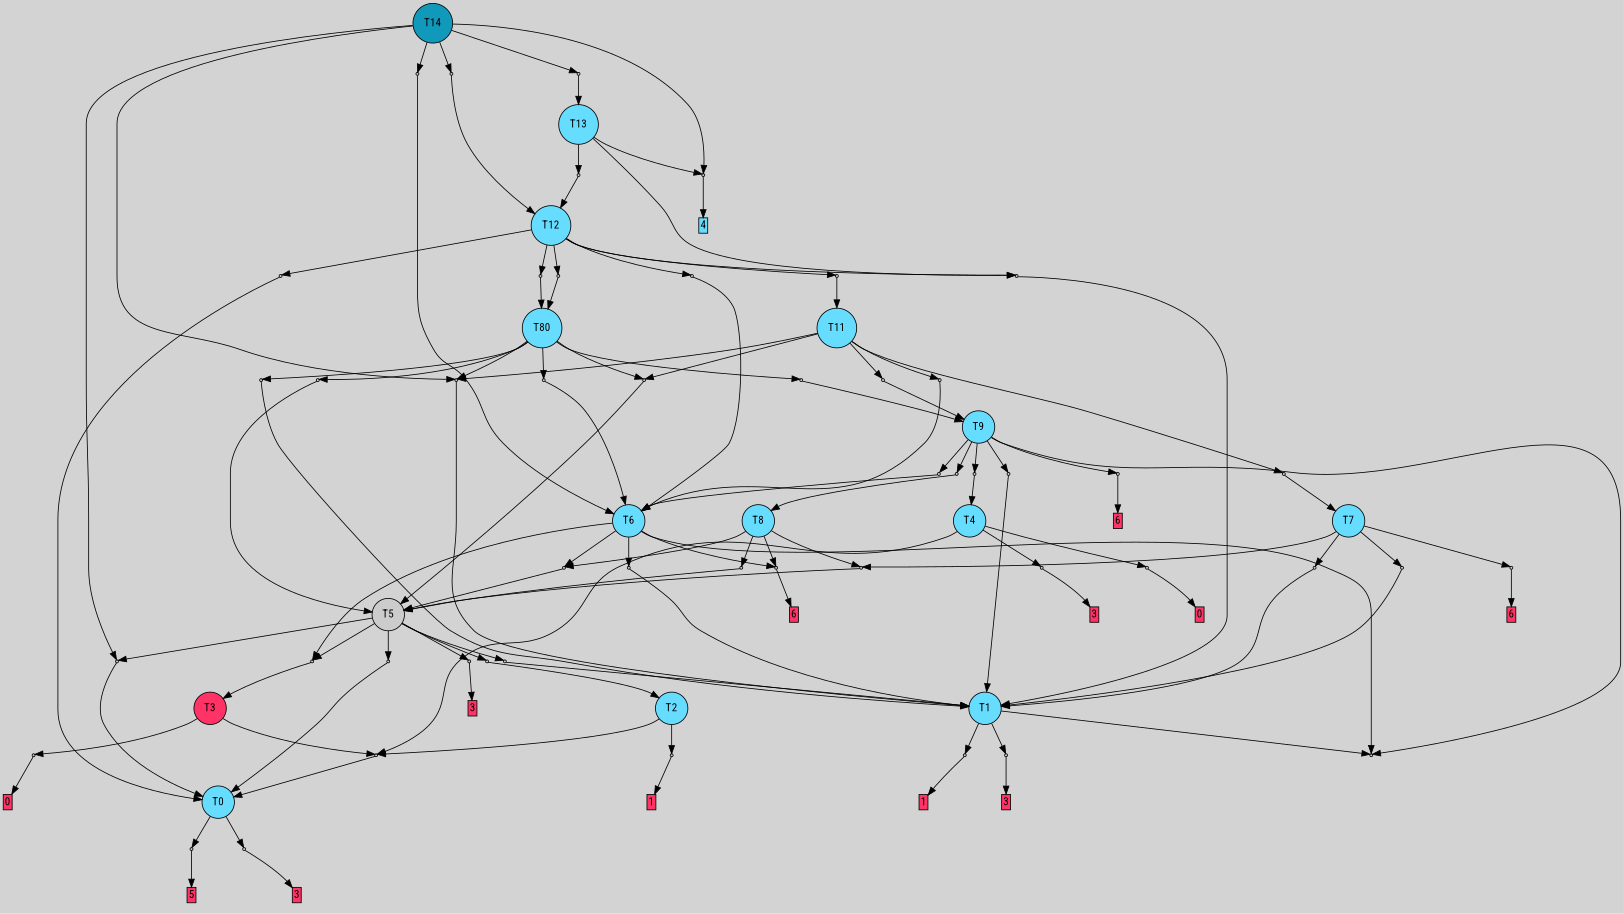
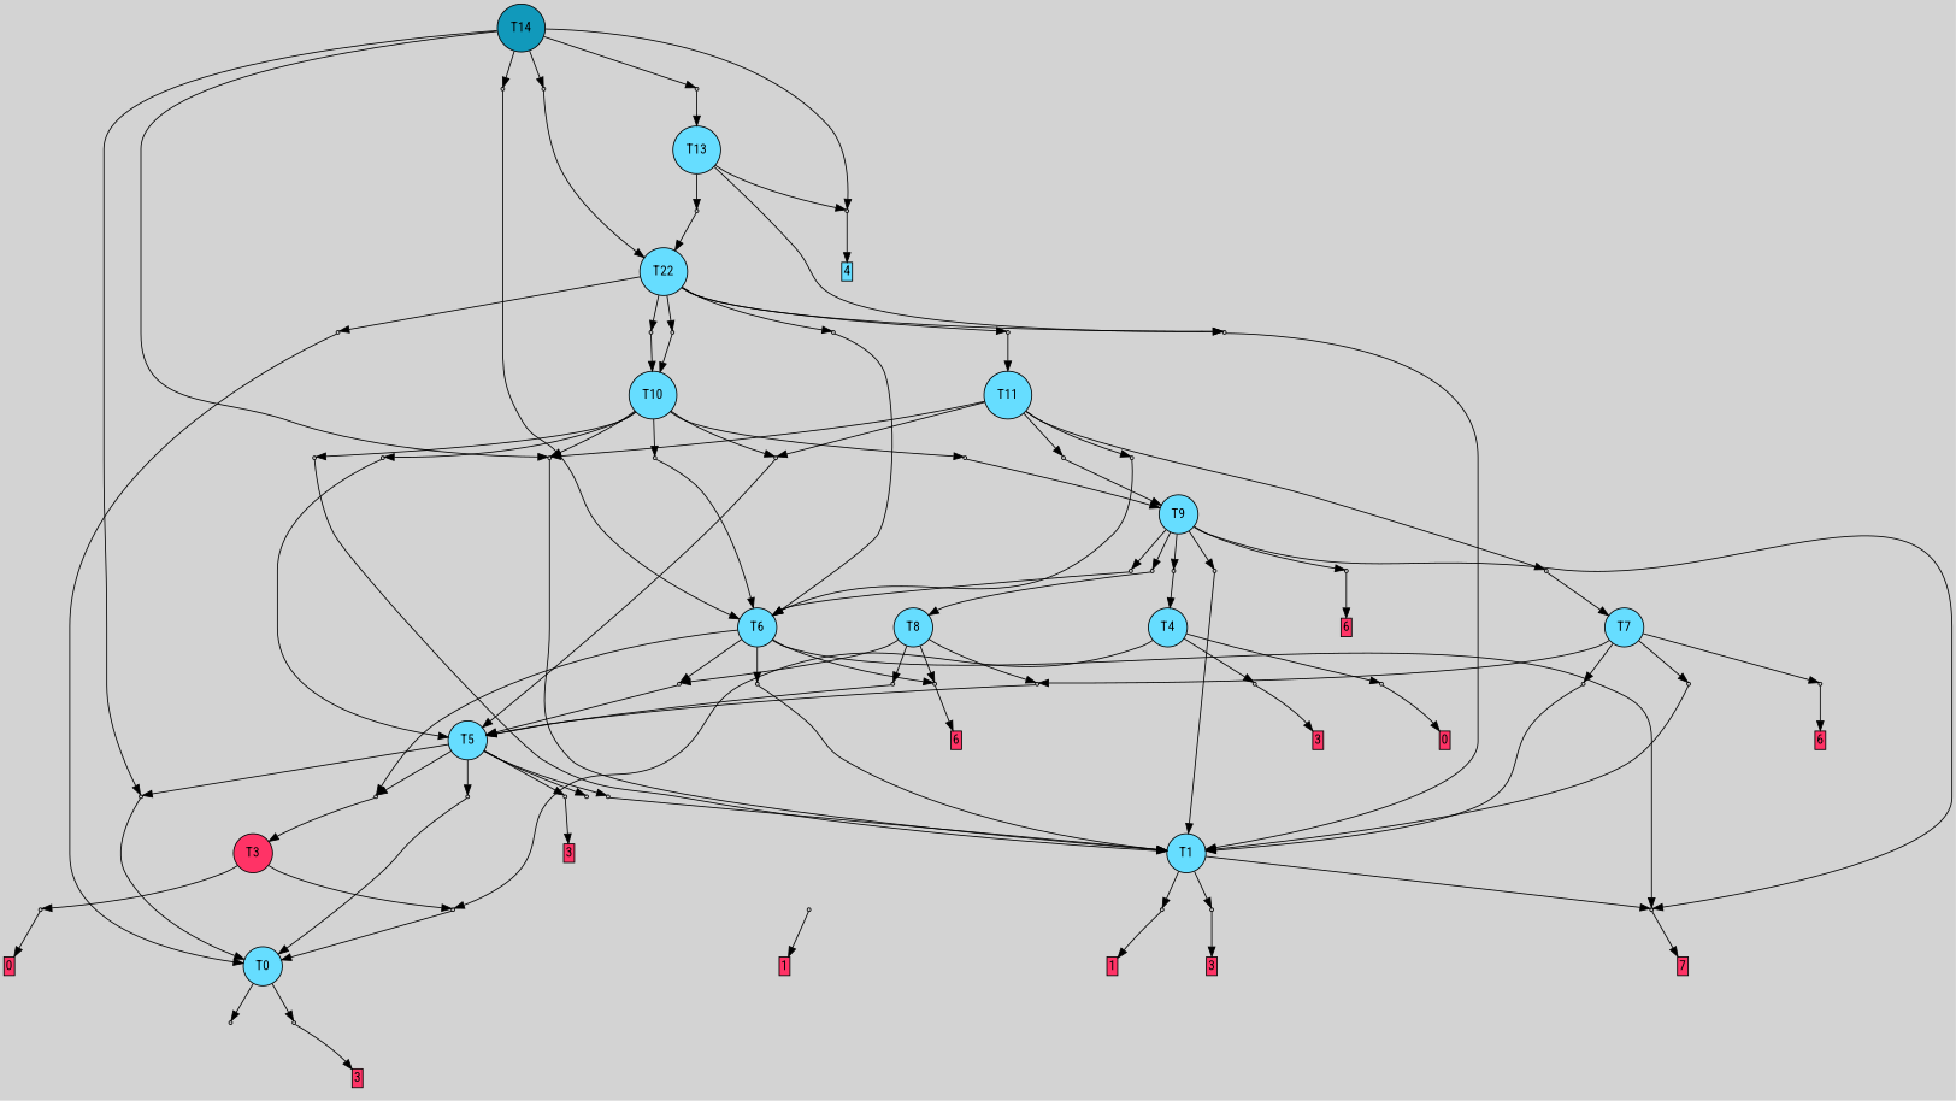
  digraph {
    bgcolor=lightgray
    fontname="Roboto Condensed"
    node [fontname="Roboto Condensed" shape=box style=filled]
    edge [fontname="Roboto Condensed"]
    T14 [fillcolor="#1199bb" shape=circle]
    P15 [fillcolor="#cccccc" shape=point]
    P32 [fillcolor="#cccccc" shape=point]
    P45 [fillcolor="#cccccc" shape=point]
    P46 [fillcolor="#cccccc" shape=point]
    P47 [fillcolor="#cccccc" shape=point]
    P48 [fillcolor="#cccccc" shape=point]
    T0 [fillcolor="#66ddff" shape=circle]
    P0 [fillcolor="#cccccc" shape=point]
    P1 [fillcolor="#cccccc" shape=point]
    n11 [label="0|3&0|0#0|6&#92;n5|0&0|3#1|4&#92;n" style=invis]
-   n12 [fillcolor="#ff3366" height=0 label=5 margin=0.03 width=0]
    n13 [label="1|0&2|5#0|6&#92;n" style=invis]
    n14 [fillcolor="#ff3366" height=0 label=3 margin=0.03 width=0]
    T1 [fillcolor="#66ddff" shape=circle]
    P2 [fillcolor="#cccccc" shape=point]
    P3 [fillcolor="#cccccc" shape=point]
    P4 [fillcolor="#cccccc" shape=point]
    n19 [label="3|0&2|5#0|5&#92;n" style=invis]
    n20 [fillcolor="#ff3366" height=0 label=3 margin=0.03 width=0]
    n21 [label="4|0&2|7#2|4&#92;n" style=invis]
+   n22 [fillcolor="#ff3366" height=0 label=7 margin=0.03 width=0]
    I4 [style=invis]
    n24 [fillcolor="#ff3366" height=0 label=1 margin=0.03 width=0]
-   T2 [fillcolor="#66ddff" shape=circle]
    P5 [fillcolor="#cccccc" shape=point]
    P6 [fillcolor="#cccccc" shape=point]
    n28 [label="4|0&2|7#2|4&#92;n" style=invis]
    I6 [style=invis]
    n30 [fillcolor="#ff3366" height=0 label=1 margin=0.03 width=0]
    T3 [fillcolor="#ff3366" shape=circle]
    P7 [fillcolor="#cccccc" shape=point]
    n33 [label="0|0&3|1#1|4&#92;n" style=invis]
    n34 [fillcolor="#ff3366" height=0 label=0 margin=0.03 width=0]
    T4 [fillcolor="#66ddff" shape=circle]
    P8 [fillcolor="#cccccc" shape=point]
    P9 [fillcolor="#cccccc" shape=point]
    n38 [label="3|0&2|5#0|5&#92;n" style=invis]
    n39 [fillcolor="#ff3366" height=0 label=3 margin=0.03 width=0]
    n40 [label="6|0&4|5#3|3&#92;n" style=invis]
    n41 [fillcolor="#ff3366" height=0 label=0 margin=0.03 width=0]
-   T5 [fillcolor="#cccccc" shape=circle]
+   T5 [fillcolor="#66ddff" shape=circle]
    P10 [fillcolor="#cccccc" shape=point]
    P11 [fillcolor="#cccccc" shape=point]
    P12 [fillcolor="#cccccc" shape=point]
    P13 [fillcolor="#cccccc" shape=point]
    P14 [fillcolor="#cccccc" shape=point]
    n48 [label="8|3&1|0#4|6&#92;n4|0&4|1#0|3&#92;n" style=invis]
    n49 [label="3|0&2|5#0|5&#92;n" style=invis]
    n50 [fillcolor="#ff3366" height=0 label=3 margin=0.03 width=0]
    n51 [label="1|0&2|0#0|6&#92;n" style=invis]
    n52 [label="8|0&2|7#2|4&#92;n" style=invis]
    n53 [label="1|0&2|5#1|6&#92;n" style=invis]
    n54 [label="2|0&2|5#1|6&#92;n" style=invis]
    T6 [fillcolor="#66ddff" shape=circle]
    P16 [fillcolor="#cccccc" shape=point]
    P17 [fillcolor="#cccccc" shape=point]
    P18 [fillcolor="#cccccc" shape=point]
    n59 [label="3|0&2|3#2|4&#92;n" style=invis]
    n60 [label="2|2&4|2#2|2&#92;n4|0&0|2#2|2&#92;n" style=invis]
    n61 [label="3|1&2|7#2|5&#92;n2|0&0|1#1|6&#92;n" style=invis]
    n62 [fillcolor="#ff3366" height=0 label=6 margin=0.03 width=0]
    T7 [fillcolor="#66ddff" shape=circle]
    P19 [fillcolor="#cccccc" shape=point]
    P20 [fillcolor="#cccccc" shape=point]
    P21 [fillcolor="#cccccc" shape=point]
    P22 [fillcolor="#cccccc" shape=point]
    n68 [label="3|0&2|3#2|4&#92;n" style=invis]
    n69 [label="1|0&2|3#1|6&#92;n" style=invis]
    n70 [label="2|2&4|6#2|2&#92;n4|0&0|2#2|2&#92;n" style=invis]
    n71 [label="3|1&2|7#2|5&#92;n2|0&0|1#1|6&#92;n" style=invis]
    n72 [fillcolor="#ff3366" height=0 label=6 margin=0.03 width=0]
    T8 [fillcolor="#66ddff" shape=circle]
    P23 [fillcolor="#cccccc" shape=point]
    n75 [label="1|2&1|6#4|1&#92;n4|0&0|2#2|4&#92;n" style=invis]
    T9 [fillcolor="#66ddff" shape=circle]
    P24 [fillcolor="#cccccc" shape=point]
    P25 [fillcolor="#cccccc" shape=point]
    P26 [fillcolor="#cccccc" shape=point]
    P27 [fillcolor="#cccccc" shape=point]
    P28 [fillcolor="#cccccc" shape=point]
    n82 [label="3|0&2|6#0|1&#92;n" style=invis]
    n83 [label="2|0&2|4#2|0&#92;n" style=invis]
    n84 [label="3|0&2|3#2|4&#92;n" style=invis]
    n85 [label="3|1&2|7#2|5&#92;n2|0&0|1#1|1&#92;n" style=invis]
    n86 [fillcolor="#ff3366" height=0 label=6 margin=0.03 width=0]
    n87 [label="0|0&4|2#4|3&#92;n" style=invis]
-   T10 [fillcolor="#66ddff" shape=circle label=T80]
+   T10 [fillcolor="#66ddff" shape=circle]
    P29 [fillcolor="#cccccc" shape=point]
    P30 [fillcolor="#cccccc" shape=point]
    P31 [fillcolor="#cccccc" shape=point]
    P33 [fillcolor="#cccccc" shape=point]
    P34 [fillcolor="#cccccc" shape=point]
    n94 [label="4|0&4|0#2|2&#92;n" style=invis]
    n95 [label="1|2&0|5#4|7&#92;n4|0&0|2#2|2&#92;n" style=invis]
    n96 [label="2|0&2|5#3|6&#92;n" style=invis]
    n97 [label="3|0&2|3#2|4&#92;n" style=invis]
    n98 [label="3|0&4|3#2|4&#92;n" style=invis]
    n99 [label="1|2&2|5#4|7&#92;n4|0&0|2#2|2&#92;n" style=invis]
    T11 [fillcolor="#66ddff" shape=circle]
    P35 [fillcolor="#cccccc" shape=point]
    P36 [fillcolor="#cccccc" shape=point]
    P37 [fillcolor="#cccccc" shape=point]
    n104 [label="4|0&4|0#1|2&#92;n" style=invis]
    n105 [label="2|0&2|5#3|6&#92;n" style=invis]
    n106 [label="2|0&3|5#3|6&#92;n" style=invis]
-   T12 [fillcolor="#66ddff" shape=circle]
+   T12 [fillcolor="#66ddff" shape=circle label=T22]
    P38 [fillcolor="#cccccc" shape=point]
    P39 [fillcolor="#cccccc" shape=point]
    P40 [fillcolor="#cccccc" shape=point]
    P41 [fillcolor="#cccccc" shape=point]
    P42 [fillcolor="#cccccc" shape=point]
    P43 [fillcolor="#cccccc" shape=point]
    n114 [label="6|6&0|6#0|7&#92;n4|2&3|0#1|1&#92;n3|0&0|2#0|6&#92;n" style=invis]
    n115 [label="4|0&2|0#4|5&#92;n" style=invis]
    n116 [label="3|0&2|6#0|4&#92;n" style=invis]
    n117 [label="2|0&2|7#3|6&#92;n" style=invis]
    n118 [label="2|0&1|6#4|3&#92;n" style=invis]
    n119 [label="2|0&3|1#2|6&#92;n" style=invis]
    T13 [fillcolor="#66ddff" shape=circle]
    P44 [fillcolor="#cccccc" shape=point]
    n122 [label="2|0&1|6#1|3&#92;n" style=invis]
    n123 [label="8|0&2|5#2|2&#92;n" style=invis]
    n124 [fillcolor="#66ddff" height=0 label=4 margin=0.03 width=0]
    n125 [label="2|0&2|5#3|1&#92;n" style=invis]
    n126 [label="2|7&2|5#3|7&#92;n1|0&2|0#0|7&#92;n" style=invis]
    n127 [label="2|0&1|6#1|3&#92;n" style=invis]
    subgraph sub_1 {
      rank=same
      T14
    }
    T14 -> P15
    T14 -> P32
    T14 -> P45
    T14 -> P46
    T14 -> P47
    T14 -> P48
    P15 -> T0
    P15 -> n54 [style=invis]
    P32 -> T1
    P32 -> n97 [style=invis]
    P45 -> n123 [style=invis]
    P45 -> n124
    P46 -> T13
    P46 -> n125 [style=invis]
    P47 -> T6
    P47 -> n126 [style=invis]
    P48 -> T12
    P48 -> n127 [style=invis]
    T0 -> P0
    T0 -> P1
    P0 -> n11 [style=invis]
-   P0 -> n12
    P1 -> n13 [style=invis]
    P1 -> n14
    T1 -> P2
    T1 -> P3
    T1 -> P4
    P2 -> n19 [style=invis]
    P2 -> n20
    P3 -> n21 [style=invis]
+   P3 -> n22
    P4 -> I4 [style=invis]
    P4 -> n24
-   T2 -> P5
-   T2 -> P6
    P5 -> T0
    P5 -> n28 [style=invis]
    P6 -> I6 [style=invis]
    P6 -> n30
    T3 -> P5
    T3 -> P7
    P7 -> n33 [style=invis]
    P7 -> n34
    T4 -> P5
    T4 -> P8
    T4 -> P9
    P8 -> n38 [style=invis]
    P8 -> n39
    P9 -> n40 [style=invis]
    P9 -> n41
    T5 -> P15
    T5 -> P10
    T5 -> P11
    T5 -> P12
    T5 -> P13
    T5 -> P14
    P10 -> T3
    P10 -> n48 [style=invis]
    P11 -> n49 [style=invis]
    P11 -> n50
    P12 -> T1
    P12 -> n51 [style=invis]
    P13 -> T0
    P13 -> n52 [style=invis]
-   P14 -> T2
    P14 -> n53 [style=invis]
    T6 -> P3
    T6 -> P10
    T6 -> P16
    T6 -> P17
    T6 -> P18
    P16 -> T1
    P16 -> n59 [style=invis]
    P17 -> T5
    P17 -> n60 [style=invis]
    P18 -> n61 [style=invis]
    P18 -> n62
    T7 -> P19
    T7 -> P20
    T7 -> P21
    T7 -> P22
    P19 -> T1
    P19 -> n68 [style=invis]
    P20 -> T1
    P20 -> n69 [style=invis]
    P21 -> T5
    P21 -> n70 [style=invis]
    P22 -> n71 [style=invis]
    P22 -> n72
    T8 -> P17
    T8 -> P18
    T8 -> P21
    T8 -> P23
    P23 -> T5
    P23 -> n75 [style=invis]
    T9 -> P3
    T9 -> P24
    T9 -> P25
    T9 -> P26
    T9 -> P27
    T9 -> P28
    P24 -> T6
    P24 -> n82 [style=invis]
    P25 -> T8
    P25 -> n83 [style=invis]
    P26 -> T1
    P26 -> n84 [style=invis]
    P27 -> n85 [style=invis]
    P27 -> n86
    P28 -> T4
    P28 -> n87 [style=invis]
    T10 -> P32
    T10 -> P29
    T10 -> P30
    T10 -> P31
    T10 -> P33
    T10 -> P34
    P29 -> T9
    P29 -> n94 [style=invis]
    P30 -> T5
    P30 -> n95 [style=invis]
    P31 -> T6
    P31 -> n96 [style=invis]
    P33 -> T1
    P33 -> n98 [style=invis]
    P34 -> T5
    P34 -> n99 [style=invis]
    T11 -> P32
    T11 -> P34
    T11 -> P35
    T11 -> P36
    T11 -> P37
    P35 -> T9
    P35 -> n104 [style=invis]
    P36 -> T6
    P36 -> n105 [style=invis]
    P37 -> T7
    P37 -> n106 [style=invis]
    T12 -> P38
    T12 -> P39
    T12 -> P40
    T12 -> P41
    T12 -> P42
    T12 -> P43
    P38 -> T10
    P38 -> n114 [style=invis]
    P39 -> T10
    P39 -> n115 [style=invis]
    P40 -> T11
    P40 -> n116 [style=invis]
    P41 -> T6
    P41 -> n117 [style=invis]
    P42 -> T0
    P42 -> n118 [style=invis]
    P43 -> T1
    P43 -> n119 [style=invis]
    T13 -> P45
    T13 -> P43
    T13 -> P44
    P44 -> T12
    P44 -> n122 [style=invis]
  }
